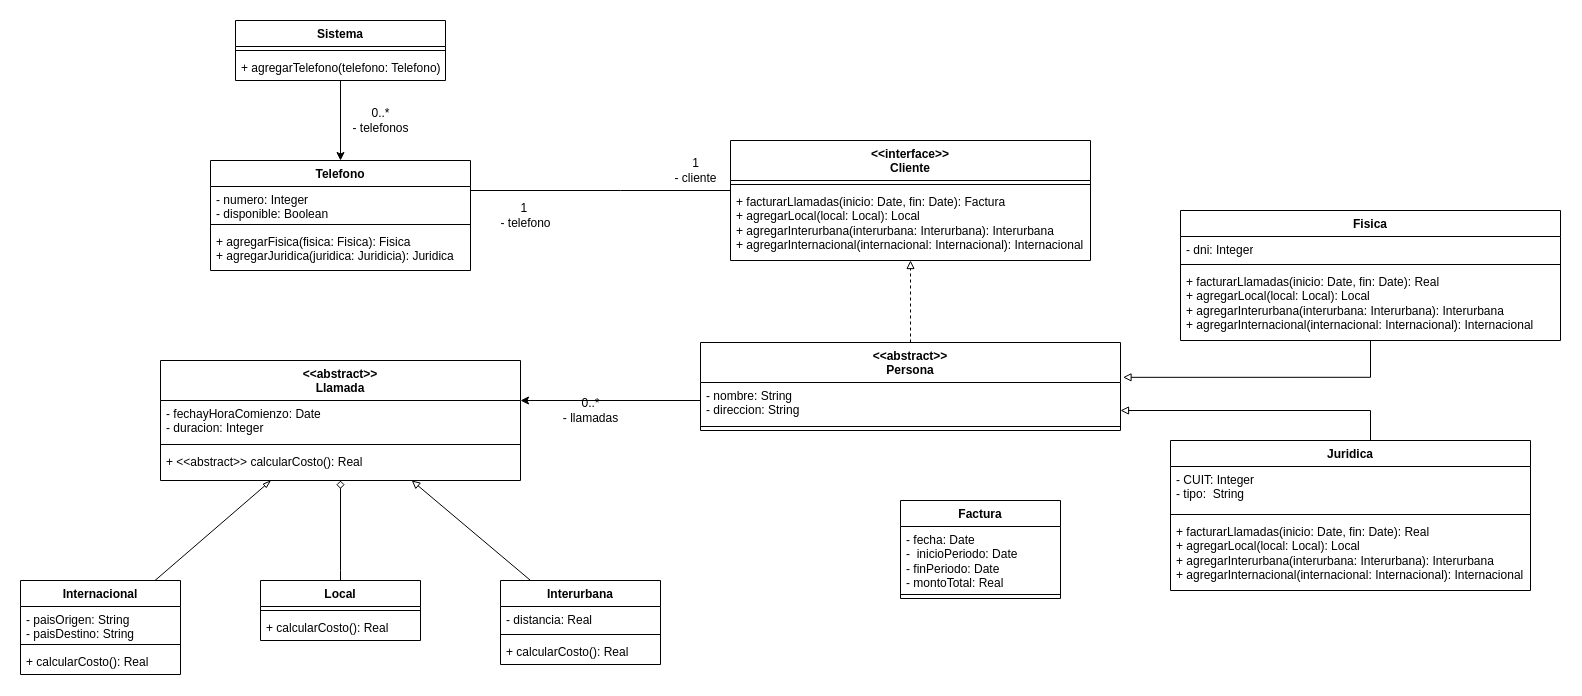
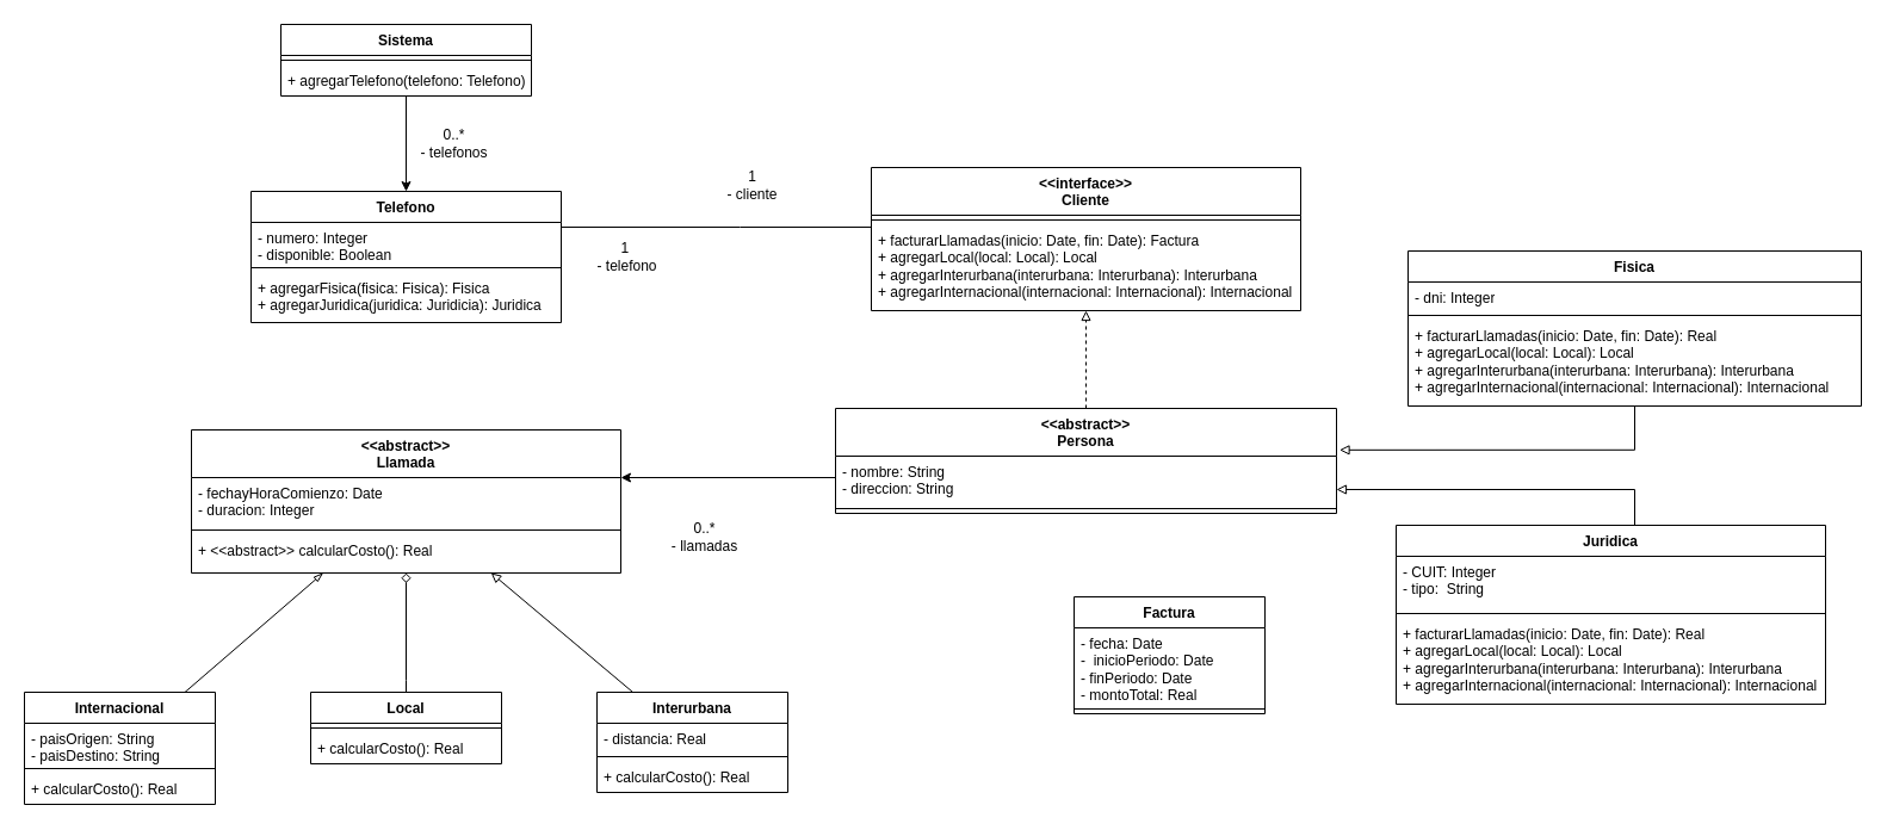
  <mxCell id="0" />
  <mxCell id="1" parent="0" />
  <mxCell id="2" style="edgeStyle=orthogonalEdgeStyle;rounded=0;orthogonalLoop=1;jettySize=auto;html=1;endArrow=none;endFill=0;" edge="1" parent="1" source="3" target="45"><mxGeometry relative="1" as="geometry"><Array as="points"><mxPoint x="620" y="190" /><mxPoint x="620" y="190" /></Array></mxGeometry></mxCell>
  <mxCell id="3" value="Telefono" style="swimlane;fontStyle=1;align=center;verticalAlign=top;childLayout=stackLayout;horizontal=1;startSize=26;horizontalStack=0;resizeParent=1;resizeParentMax=0;resizeLast=0;collapsible=1;marginBottom=0;whiteSpace=wrap;html=1;" vertex="1" parent="1"><mxGeometry x="210" y="160" width="260" height="110" as="geometry" /></mxCell>
  <mxCell id="4" value="- numero: Integer&lt;br&gt;- disponible: Boolean" style="text;strokeColor=none;fillColor=none;align=left;verticalAlign=top;spacingLeft=4;spacingRight=4;overflow=hidden;rotatable=0;points=[[0,0.5],[1,0.5]];portConstraint=eastwest;whiteSpace=wrap;html=1;" vertex="1" parent="3"><mxGeometry y="26" width="260" height="34" as="geometry" /></mxCell>
  <mxCell id="5" value="" style="line;strokeWidth=1;fillColor=none;align=left;verticalAlign=middle;spacingTop=-1;spacingLeft=3;spacingRight=3;rotatable=0;labelPosition=right;points=[];portConstraint=eastwest;strokeColor=inherit;" vertex="1" parent="3"><mxGeometry y="60" width="260" height="8" as="geometry" /></mxCell>
  <mxCell id="6" value="+ agregarFisica(fisica: Fisica): Fisica&lt;br&gt;+ agregarJuridica(juridica: Juridicia): Juridica" style="text;strokeColor=none;fillColor=none;align=left;verticalAlign=top;spacingLeft=4;spacingRight=4;overflow=hidden;rotatable=0;points=[[0,0.5],[1,0.5]];portConstraint=eastwest;whiteSpace=wrap;html=1;" vertex="1" parent="3"><mxGeometry y="68" width="260" height="42" as="geometry" /></mxCell>
  <mxCell id="7" style="edgeStyle=orthogonalEdgeStyle;rounded=0;orthogonalLoop=1;jettySize=auto;html=1;" edge="1" parent="1" source="8" target="3"><mxGeometry relative="1" as="geometry" /></mxCell>
  <mxCell id="8" value="Sistema" style="swimlane;fontStyle=1;align=center;verticalAlign=top;childLayout=stackLayout;horizontal=1;startSize=26;horizontalStack=0;resizeParent=1;resizeParentMax=0;resizeLast=0;collapsible=1;marginBottom=0;whiteSpace=wrap;html=1;" vertex="1" parent="1"><mxGeometry x="235" y="20" width="210" height="60" as="geometry" /></mxCell>
  <mxCell id="9" value="" style="line;strokeWidth=1;fillColor=none;align=left;verticalAlign=middle;spacingTop=-1;spacingLeft=3;spacingRight=3;rotatable=0;labelPosition=right;points=[];portConstraint=eastwest;strokeColor=inherit;" vertex="1" parent="8"><mxGeometry y="26" width="210" height="8" as="geometry" /></mxCell>
  <mxCell id="10" value="+ agregarTelefono(telefono: Telefono)" style="text;strokeColor=none;fillColor=none;align=left;verticalAlign=top;spacingLeft=4;spacingRight=4;overflow=hidden;rotatable=0;points=[[0,0.5],[1,0.5]];portConstraint=eastwest;whiteSpace=wrap;html=1;" vertex="1" parent="8"><mxGeometry y="34" width="210" height="26" as="geometry" /></mxCell>
  <mxCell id="11" style="edgeStyle=orthogonalEdgeStyle;rounded=0;orthogonalLoop=1;jettySize=auto;html=1;entryX=1.006;entryY=-0.129;entryDx=0;entryDy=0;entryPerimeter=0;endArrow=block;endFill=0;" edge="1" parent="1" source="12" target="51"><mxGeometry relative="1" as="geometry" /></mxCell>
  <mxCell id="12" value="Fisica" style="swimlane;fontStyle=1;align=center;verticalAlign=top;childLayout=stackLayout;horizontal=1;startSize=26;horizontalStack=0;resizeParent=1;resizeParentMax=0;resizeLast=0;collapsible=1;marginBottom=0;whiteSpace=wrap;html=1;" vertex="1" parent="1"><mxGeometry x="1180" y="210" width="380" height="130" as="geometry" /></mxCell>
  <mxCell id="13" value="- dni: Integer" style="text;strokeColor=none;fillColor=none;align=left;verticalAlign=top;spacingLeft=4;spacingRight=4;overflow=hidden;rotatable=0;points=[[0,0.5],[1,0.5]];portConstraint=eastwest;whiteSpace=wrap;html=1;" vertex="1" parent="12"><mxGeometry y="26" width="380" height="24" as="geometry" /></mxCell>
  <mxCell id="14" value="" style="line;strokeWidth=1;fillColor=none;align=left;verticalAlign=middle;spacingTop=-1;spacingLeft=3;spacingRight=3;rotatable=0;labelPosition=right;points=[];portConstraint=eastwest;strokeColor=inherit;" vertex="1" parent="12"><mxGeometry y="50" width="380" height="8" as="geometry" /></mxCell>
  <mxCell id="15" value="+ facturarLlamadas(inicio: Date, fin: Date): Real&lt;br&gt;+ agregarLocal(local: Local): Local&lt;br&gt;+ agregarInterurbana(interurbana: Interurbana): Interurbana&lt;br&gt;+ agregarInternacional(internacional: Internacional): Internacional" style="text;strokeColor=none;fillColor=none;align=left;verticalAlign=top;spacingLeft=4;spacingRight=4;overflow=hidden;rotatable=0;points=[[0,0.5],[1,0.5]];portConstraint=eastwest;whiteSpace=wrap;html=1;" vertex="1" parent="12"><mxGeometry y="58" width="380" height="72" as="geometry" /></mxCell>
  <mxCell id="16" style="edgeStyle=orthogonalEdgeStyle;rounded=0;orthogonalLoop=1;jettySize=auto;html=1;endArrow=block;endFill=0;" edge="1" parent="1" source="17" target="50"><mxGeometry relative="1" as="geometry"><Array as="points"><mxPoint x="1370" y="410" /></Array></mxGeometry></mxCell>
  <mxCell id="17" value="Juridica" style="swimlane;fontStyle=1;align=center;verticalAlign=top;childLayout=stackLayout;horizontal=1;startSize=26;horizontalStack=0;resizeParent=1;resizeParentMax=0;resizeLast=0;collapsible=1;marginBottom=0;whiteSpace=wrap;html=1;" vertex="1" parent="1"><mxGeometry x="1170" y="440" width="360" height="150" as="geometry" /></mxCell>
  <mxCell id="18" value="- CUIT: Integer&lt;br&gt;- tipo:&amp;nbsp; String" style="text;strokeColor=none;fillColor=none;align=left;verticalAlign=top;spacingLeft=4;spacingRight=4;overflow=hidden;rotatable=0;points=[[0,0.5],[1,0.5]];portConstraint=eastwest;whiteSpace=wrap;html=1;" vertex="1" parent="17"><mxGeometry y="26" width="360" height="44" as="geometry" /></mxCell>
  <mxCell id="19" value="" style="line;strokeWidth=1;fillColor=none;align=left;verticalAlign=middle;spacingTop=-1;spacingLeft=3;spacingRight=3;rotatable=0;labelPosition=right;points=[];portConstraint=eastwest;strokeColor=inherit;" vertex="1" parent="17"><mxGeometry y="70" width="360" height="8" as="geometry" /></mxCell>
  <mxCell id="20" value="+ facturarLlamadas(inicio: Date, fin: Date): Real&lt;br&gt;+ agregarLocal(local: Local): Local&lt;br&gt;+ agregarInterurbana(interurbana: Interurbana): Interurbana&lt;br&gt;+ agregarInternacional(internacional: Internacional): Internacional" style="text;strokeColor=none;fillColor=none;align=left;verticalAlign=top;spacingLeft=4;spacingRight=4;overflow=hidden;rotatable=0;points=[[0,0.5],[1,0.5]];portConstraint=eastwest;whiteSpace=wrap;html=1;" vertex="1" parent="17"><mxGeometry y="78" width="360" height="72" as="geometry" /></mxCell>
  <mxCell id="21" value="&amp;lt;&amp;lt;abstract&amp;gt;&amp;gt;&lt;br&gt;Llamada" style="swimlane;fontStyle=1;align=center;verticalAlign=top;childLayout=stackLayout;horizontal=1;startSize=40;horizontalStack=0;resizeParent=1;resizeParentMax=0;resizeLast=0;collapsible=1;marginBottom=0;whiteSpace=wrap;html=1;" vertex="1" parent="1"><mxGeometry x="160" y="360" width="360" height="120" as="geometry" /></mxCell>
  <mxCell id="22" value="- fechayHoraComienzo: Date&lt;br&gt;- duracion: Integer" style="text;strokeColor=none;fillColor=none;align=left;verticalAlign=top;spacingLeft=4;spacingRight=4;overflow=hidden;rotatable=0;points=[[0,0.5],[1,0.5]];portConstraint=eastwest;whiteSpace=wrap;html=1;" vertex="1" parent="21"><mxGeometry y="40" width="360" height="40" as="geometry" /></mxCell>
  <mxCell id="23" value="" style="line;strokeWidth=1;fillColor=none;align=left;verticalAlign=middle;spacingTop=-1;spacingLeft=3;spacingRight=3;rotatable=0;labelPosition=right;points=[];portConstraint=eastwest;strokeColor=inherit;" vertex="1" parent="21"><mxGeometry y="80" width="360" height="8" as="geometry" /></mxCell>
  <mxCell id="24" value="+ &amp;lt;&amp;lt;abstract&amp;gt;&amp;gt; calcularCosto(): Real" style="text;strokeColor=none;fillColor=none;align=left;verticalAlign=top;spacingLeft=4;spacingRight=4;overflow=hidden;rotatable=0;points=[[0,0.5],[1,0.5]];portConstraint=eastwest;whiteSpace=wrap;html=1;" vertex="1" parent="21"><mxGeometry y="88" width="360" height="32" as="geometry" /></mxCell>
  <mxCell id="25" style="rounded=0;orthogonalLoop=1;jettySize=auto;html=1;endArrow=block;endFill=0;" edge="1" parent="1" source="26" target="21"><mxGeometry relative="1" as="geometry" /></mxCell>
  <mxCell id="26" value="Interurbana" style="swimlane;fontStyle=1;align=center;verticalAlign=top;childLayout=stackLayout;horizontal=1;startSize=26;horizontalStack=0;resizeParent=1;resizeParentMax=0;resizeLast=0;collapsible=1;marginBottom=0;whiteSpace=wrap;html=1;" vertex="1" parent="1"><mxGeometry x="500" y="580" width="160" height="84" as="geometry" /></mxCell>
  <mxCell id="27" value="- distancia: Real" style="text;strokeColor=none;fillColor=none;align=left;verticalAlign=top;spacingLeft=4;spacingRight=4;overflow=hidden;rotatable=0;points=[[0,0.5],[1,0.5]];portConstraint=eastwest;whiteSpace=wrap;html=1;" vertex="1" parent="26"><mxGeometry y="26" width="160" height="24" as="geometry" /></mxCell>
  <mxCell id="28" value="" style="line;strokeWidth=1;fillColor=none;align=left;verticalAlign=middle;spacingTop=-1;spacingLeft=3;spacingRight=3;rotatable=0;labelPosition=right;points=[];portConstraint=eastwest;strokeColor=inherit;" vertex="1" parent="26"><mxGeometry y="50" width="160" height="8" as="geometry" /></mxCell>
  <mxCell id="29" value="+ calcularCosto(): Real" style="text;strokeColor=none;fillColor=none;align=left;verticalAlign=top;spacingLeft=4;spacingRight=4;overflow=hidden;rotatable=0;points=[[0,0.5],[1,0.5]];portConstraint=eastwest;whiteSpace=wrap;html=1;" vertex="1" parent="26"><mxGeometry y="58" width="160" height="26" as="geometry" /></mxCell>
  <mxCell id="30" style="rounded=0;orthogonalLoop=1;jettySize=auto;html=1;endArrow=blockThin;endFill=0;" edge="1" parent="1" source="31" target="21"><mxGeometry relative="1" as="geometry" /></mxCell>
  <mxCell id="31" value="Internacional" style="swimlane;fontStyle=1;align=center;verticalAlign=top;childLayout=stackLayout;horizontal=1;startSize=26;horizontalStack=0;resizeParent=1;resizeParentMax=0;resizeLast=0;collapsible=1;marginBottom=0;whiteSpace=wrap;html=1;" vertex="1" parent="1"><mxGeometry x="20" y="580" width="160" height="94" as="geometry" /></mxCell>
  <mxCell id="32" value="- paisOrigen: String&lt;br&gt;- paisDestino: String" style="text;strokeColor=none;fillColor=none;align=left;verticalAlign=top;spacingLeft=4;spacingRight=4;overflow=hidden;rotatable=0;points=[[0,0.5],[1,0.5]];portConstraint=eastwest;whiteSpace=wrap;html=1;" vertex="1" parent="31"><mxGeometry y="26" width="160" height="34" as="geometry" /></mxCell>
  <mxCell id="33" value="" style="line;strokeWidth=1;fillColor=none;align=left;verticalAlign=middle;spacingTop=-1;spacingLeft=3;spacingRight=3;rotatable=0;labelPosition=right;points=[];portConstraint=eastwest;strokeColor=inherit;" vertex="1" parent="31"><mxGeometry y="60" width="160" height="8" as="geometry" /></mxCell>
  <mxCell id="34" value="+ calcularCosto(): Real" style="text;strokeColor=none;fillColor=none;align=left;verticalAlign=top;spacingLeft=4;spacingRight=4;overflow=hidden;rotatable=0;points=[[0,0.5],[1,0.5]];portConstraint=eastwest;whiteSpace=wrap;html=1;" vertex="1" parent="31"><mxGeometry y="68" width="160" height="26" as="geometry" /></mxCell>
  <mxCell id="35" style="edgeStyle=orthogonalEdgeStyle;rounded=0;orthogonalLoop=1;jettySize=auto;html=1;endArrow=diamond;endFill=0;" edge="1" parent="1" source="36" target="21"><mxGeometry relative="1" as="geometry"><Array as="points"><mxPoint x="340" y="570" /><mxPoint x="340" y="570" /></Array></mxGeometry></mxCell>
  <mxCell id="36" value="Local" style="swimlane;fontStyle=1;align=center;verticalAlign=top;childLayout=stackLayout;horizontal=1;startSize=26;horizontalStack=0;resizeParent=1;resizeParentMax=0;resizeLast=0;collapsible=1;marginBottom=0;whiteSpace=wrap;html=1;" vertex="1" parent="1"><mxGeometry x="260" y="580" width="160" height="60" as="geometry" /></mxCell>
  <mxCell id="37" value="" style="line;strokeWidth=1;fillColor=none;align=left;verticalAlign=middle;spacingTop=-1;spacingLeft=3;spacingRight=3;rotatable=0;labelPosition=right;points=[];portConstraint=eastwest;strokeColor=inherit;" vertex="1" parent="36"><mxGeometry y="26" width="160" height="8" as="geometry" /></mxCell>
  <mxCell id="38" value="+ calcularCosto(): Real" style="text;strokeColor=none;fillColor=none;align=left;verticalAlign=top;spacingLeft=4;spacingRight=4;overflow=hidden;rotatable=0;points=[[0,0.5],[1,0.5]];portConstraint=eastwest;whiteSpace=wrap;html=1;" vertex="1" parent="36"><mxGeometry y="34" width="160" height="26" as="geometry" /></mxCell>
  <mxCell id="39" value="Factura" style="swimlane;fontStyle=1;align=center;verticalAlign=top;childLayout=stackLayout;horizontal=1;startSize=26;horizontalStack=0;resizeParent=1;resizeParentMax=0;resizeLast=0;collapsible=1;marginBottom=0;whiteSpace=wrap;html=1;" vertex="1" parent="1"><mxGeometry x="900" y="500" width="160" height="98" as="geometry" /></mxCell>
  <mxCell id="40" value="- fecha: Date&lt;br&gt;-&amp;nbsp; inicioPeriodo: Date&lt;br&gt;- finPeriodo: Date&lt;br&gt;- montoTotal: Real" style="text;strokeColor=none;fillColor=none;align=left;verticalAlign=top;spacingLeft=4;spacingRight=4;overflow=hidden;rotatable=0;points=[[0,0.5],[1,0.5]];portConstraint=eastwest;whiteSpace=wrap;html=1;" vertex="1" parent="39"><mxGeometry y="26" width="160" height="64" as="geometry" /></mxCell>
  <mxCell id="41" value="" style="line;strokeWidth=1;fillColor=none;align=left;verticalAlign=middle;spacingTop=-1;spacingLeft=3;spacingRight=3;rotatable=0;labelPosition=right;points=[];portConstraint=eastwest;strokeColor=inherit;" vertex="1" parent="39"><mxGeometry y="90" width="160" height="8" as="geometry" /></mxCell>
  <mxCell id="42" value="0..*&lt;br&gt;- telefonos" style="text;html=1;align=center;verticalAlign=middle;resizable=0;points=[];autosize=1;strokeColor=none;fillColor=none;" vertex="1" parent="1"><mxGeometry x="340" y="100" width="80" height="40" as="geometry" /></mxCell>
- <mxCell id="43" value="1&lt;br&gt;- cliente" style="text;html=1;align=center;verticalAlign=middle;resizable=0;points=[];autosize=1;strokeColor=none;fillColor=none;" vertex="1" parent="1"><mxGeometry x="660" y="150" width="70" height="40" as="geometry" /></mxCell>
- <mxCell id="44" value="0..*&lt;br&gt;- llamadas" style="text;html=1;align=center;verticalAlign=middle;resizable=0;points=[];autosize=1;strokeColor=none;fillColor=none;" vertex="1" parent="1"><mxGeometry x="550" y="390" width="80" height="40" as="geometry" /></mxCell>
+ <mxCell id="43" value="1&lt;br&gt;- cliente" style="text;html=1;align=center;verticalAlign=middle;resizable=0;points=[];autosize=1;strokeColor=none;fillColor=none;" vertex="1" parent="1"><mxGeometry x="595" y="135" width="70" height="40" as="geometry" /></mxCell>
+ <mxCell id="44" value="0..*&lt;br&gt;- llamadas" style="text;html=1;align=center;verticalAlign=middle;resizable=0;points=[];autosize=1;strokeColor=none;fillColor=none;" vertex="1" parent="1"><mxGeometry x="550" y="430" width="80" height="40" as="geometry" /></mxCell>
  <mxCell id="45" value="&amp;lt;&amp;lt;interface&amp;gt;&amp;gt;&lt;br&gt;Cliente" style="swimlane;fontStyle=1;align=center;verticalAlign=top;childLayout=stackLayout;horizontal=1;startSize=40;horizontalStack=0;resizeParent=1;resizeParentMax=0;resizeLast=0;collapsible=1;marginBottom=0;whiteSpace=wrap;html=1;" vertex="1" parent="1"><mxGeometry x="730" y="140" width="360" height="120" as="geometry" /></mxCell>
  <mxCell id="46" value="" style="line;strokeWidth=1;fillColor=none;align=left;verticalAlign=middle;spacingTop=-1;spacingLeft=3;spacingRight=3;rotatable=0;labelPosition=right;points=[];portConstraint=eastwest;strokeColor=inherit;" vertex="1" parent="45"><mxGeometry y="40" width="360" height="8" as="geometry" /></mxCell>
  <mxCell id="47" value="+ facturarLlamadas(inicio: Date, fin: Date): Factura&lt;br&gt;+ agregarLocal(local: Local): Local&lt;br&gt;+ agregarInterurbana(interurbana: Interurbana): Interurbana&lt;br&gt;+ agregarInternacional(internacional: Internacional): Internacional" style="text;strokeColor=none;fillColor=none;align=left;verticalAlign=top;spacingLeft=4;spacingRight=4;overflow=hidden;rotatable=0;points=[[0,0.5],[1,0.5]];portConstraint=eastwest;whiteSpace=wrap;html=1;" vertex="1" parent="45"><mxGeometry y="48" width="360" height="72" as="geometry" /></mxCell>
  <mxCell id="48" style="edgeStyle=orthogonalEdgeStyle;rounded=0;orthogonalLoop=1;jettySize=auto;html=1;dashed=1;endArrow=block;endFill=0;" edge="1" parent="1" source="50" target="45"><mxGeometry relative="1" as="geometry" /></mxCell>
  <mxCell id="49" style="edgeStyle=orthogonalEdgeStyle;rounded=0;orthogonalLoop=1;jettySize=auto;html=1;" edge="1" parent="1" source="50" target="22"><mxGeometry relative="1" as="geometry"><Array as="points"><mxPoint x="720" y="425" /><mxPoint x="720" y="425" /></Array></mxGeometry></mxCell>
  <mxCell id="50" value="&amp;lt;&amp;lt;abstract&amp;gt;&amp;gt;&lt;br&gt;Persona" style="swimlane;fontStyle=1;align=center;verticalAlign=top;childLayout=stackLayout;horizontal=1;startSize=40;horizontalStack=0;resizeParent=1;resizeParentMax=0;resizeLast=0;collapsible=1;marginBottom=0;whiteSpace=wrap;html=1;" vertex="1" parent="1"><mxGeometry x="700" y="342" width="420" height="88" as="geometry" /></mxCell>
  <mxCell id="51" value="- nombre: String&lt;br&gt;- direccion: String" style="text;strokeColor=none;fillColor=none;align=left;verticalAlign=top;spacingLeft=4;spacingRight=4;overflow=hidden;rotatable=0;points=[[0,0.5],[1,0.5]];portConstraint=eastwest;whiteSpace=wrap;html=1;" vertex="1" parent="50"><mxGeometry y="40" width="420" height="40" as="geometry" /></mxCell>
  <mxCell id="52" value="" style="line;strokeWidth=1;fillColor=none;align=left;verticalAlign=middle;spacingTop=-1;spacingLeft=3;spacingRight=3;rotatable=0;labelPosition=right;points=[];portConstraint=eastwest;strokeColor=inherit;" vertex="1" parent="50"><mxGeometry y="80" width="420" height="8" as="geometry" /></mxCell>
  <mxCell id="53" value="1&amp;nbsp;&lt;br&gt;- telefono" style="text;html=1;align=center;verticalAlign=middle;resizable=0;points=[];autosize=1;strokeColor=none;fillColor=none;" vertex="1" parent="1"><mxGeometry x="490" y="195" width="70" height="40" as="geometry" /></mxCell>
